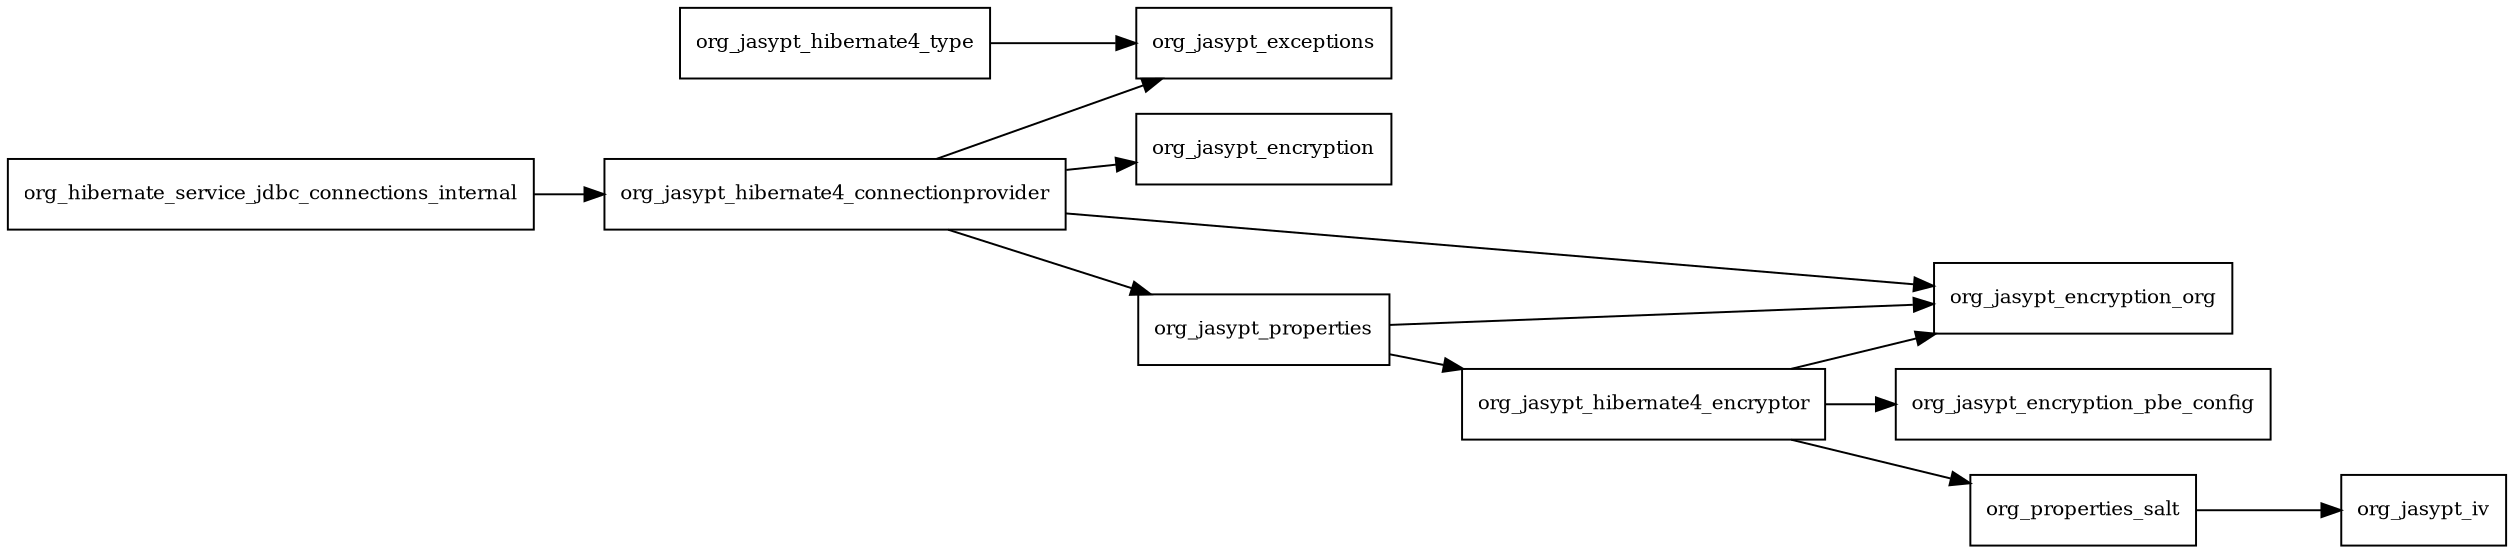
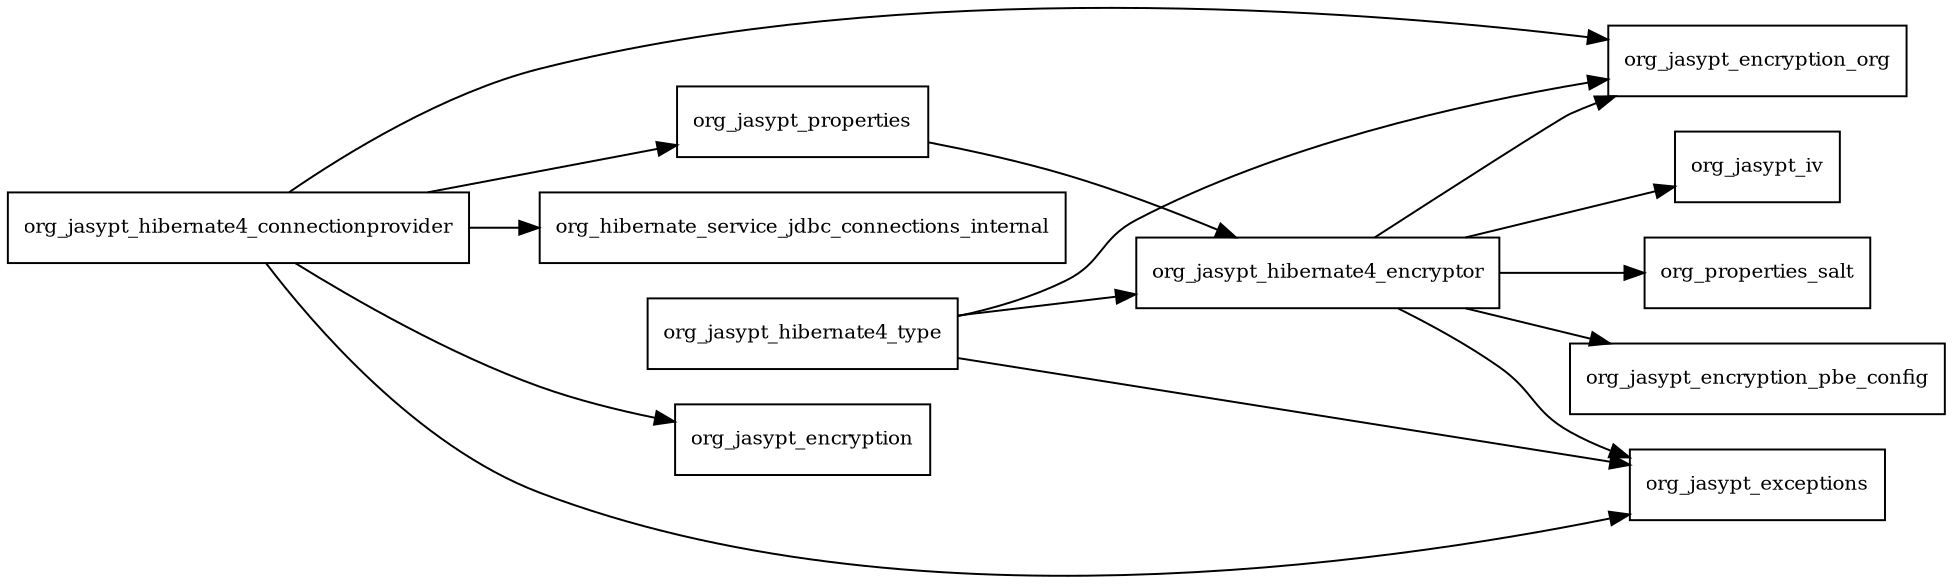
  digraph {
    rankdir=LR
    node [fontsize=10.0 shape=box]
    org_jasypt_hibernate4_connectionprovider
    org_hibernate_service_jdbc_connections_internal
    org_jasypt_encryption
    n4 [label=org_jasypt_encryption_org]
    org_jasypt_exceptions
    org_jasypt_properties
    org_jasypt_hibernate4_encryptor
    org_jasypt_encryption_pbe_config
    org_jasypt_iv
    n10 [label=org_properties_salt]
    org_jasypt_hibernate4_type
-   org_hibernate_service_jdbc_connections_internal -> org_jasypt_hibernate4_connectionprovider
+   org_jasypt_hibernate4_connectionprovider -> org_hibernate_service_jdbc_connections_internal
    org_jasypt_hibernate4_connectionprovider -> org_jasypt_encryption
    org_jasypt_hibernate4_connectionprovider -> n4
    org_jasypt_hibernate4_connectionprovider -> org_jasypt_exceptions
    org_jasypt_hibernate4_connectionprovider -> org_jasypt_properties
    org_jasypt_properties -> org_jasypt_hibernate4_encryptor
    org_jasypt_hibernate4_encryptor -> n4
+   org_jasypt_hibernate4_encryptor -> org_jasypt_exceptions
    org_jasypt_hibernate4_encryptor -> org_jasypt_encryption_pbe_config
-   n10 -> org_jasypt_iv
+   org_jasypt_hibernate4_encryptor -> org_jasypt_iv
    org_jasypt_hibernate4_encryptor -> n10
-   org_jasypt_properties -> n4
+   org_jasypt_hibernate4_type -> n4
    org_jasypt_hibernate4_type -> org_jasypt_exceptions
+   org_jasypt_hibernate4_type -> org_jasypt_hibernate4_encryptor
  }
